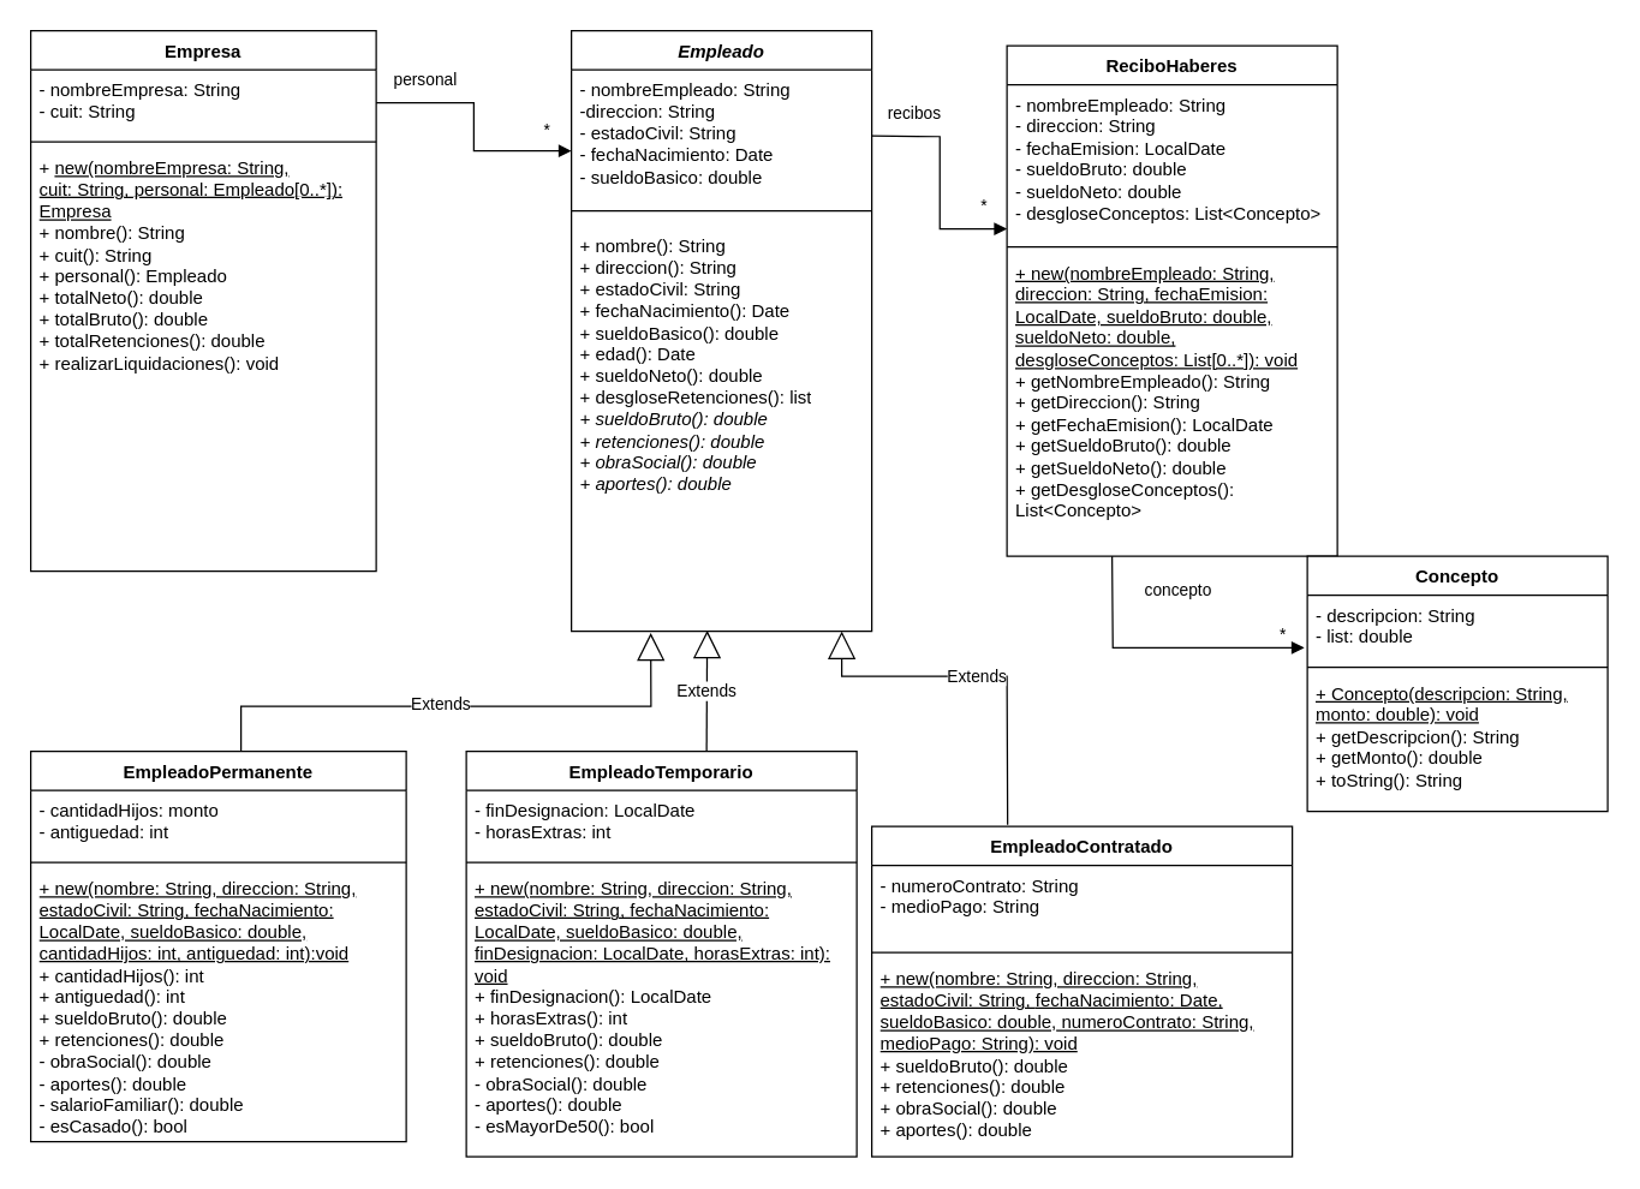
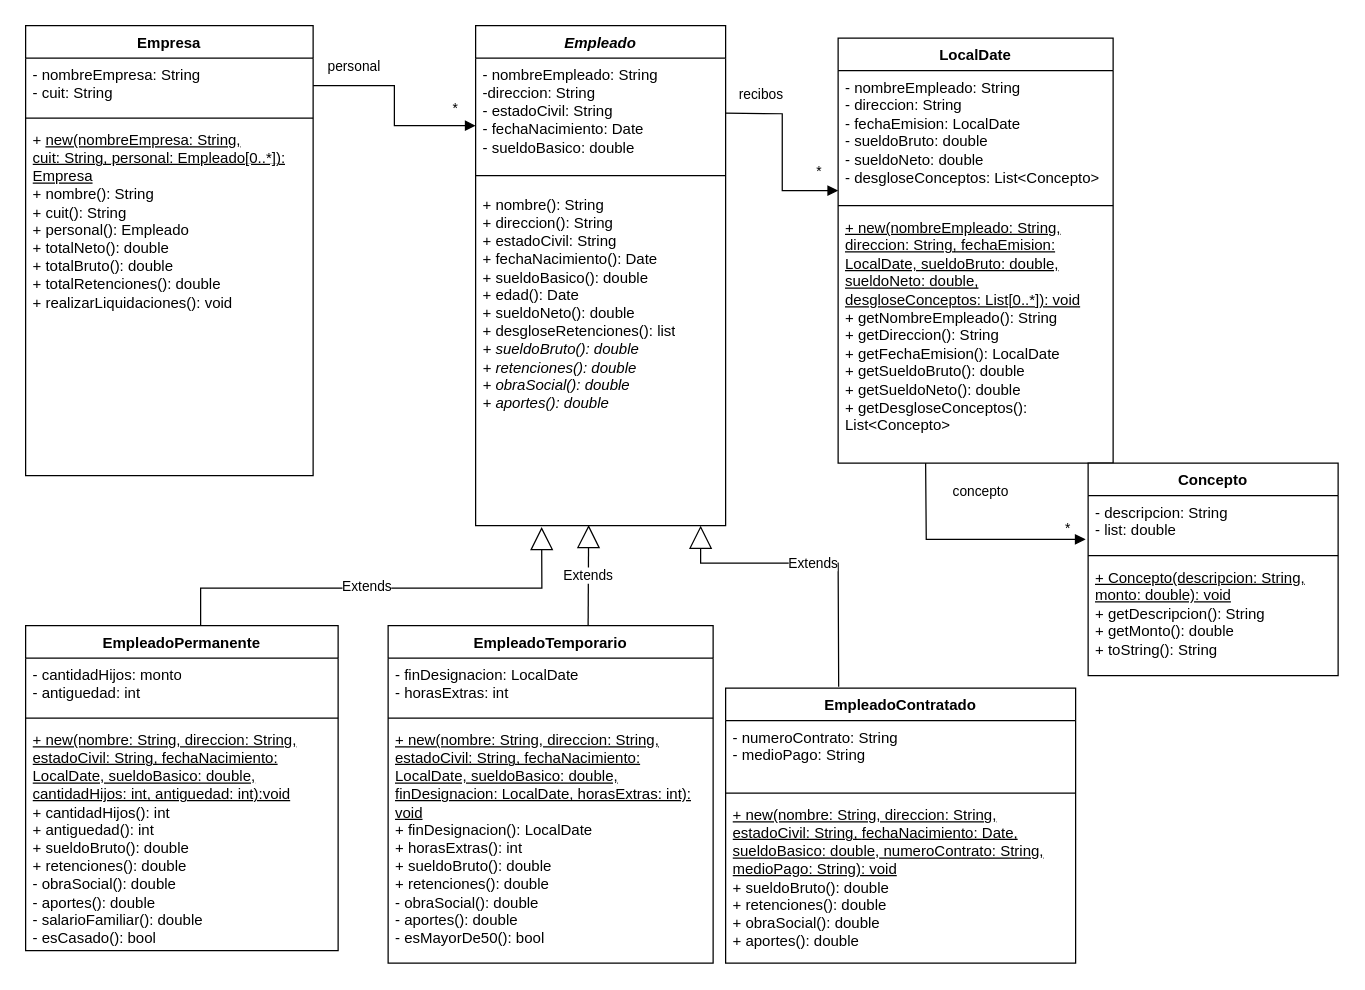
  <mxCell id="0" />
  <mxCell id="1" parent="0" />
  <mxCell id="2" value="&lt;i&gt;Empleado&lt;/i&gt;" style="swimlane;fontStyle=1;align=center;verticalAlign=top;childLayout=stackLayout;horizontal=1;startSize=26;horizontalStack=0;resizeParent=1;resizeParentMax=0;resizeLast=0;collapsible=1;marginBottom=0;whiteSpace=wrap;html=1;" vertex="1" parent="1"><mxGeometry x="380" y="20" width="200" height="400" as="geometry" /></mxCell>
  <mxCell id="3" value="- nombreEmpleado: String&lt;div&gt;-direccion: String&lt;/div&gt;&lt;div&gt;- estadoCivil: String&lt;/div&gt;&lt;div&gt;- fechaNacimiento: Date&lt;/div&gt;&lt;div&gt;- sueldoBasico: double&lt;/div&gt;" style="text;strokeColor=none;fillColor=none;align=left;verticalAlign=top;spacingLeft=4;spacingRight=4;overflow=hidden;rotatable=0;points=[[0,0.5],[1,0.5]];portConstraint=eastwest;whiteSpace=wrap;html=1;" vertex="1" parent="2"><mxGeometry y="26" width="200" height="84" as="geometry" /></mxCell>
  <mxCell id="4" value="" style="line;strokeWidth=1;fillColor=none;align=left;verticalAlign=middle;spacingTop=-1;spacingLeft=3;spacingRight=3;rotatable=0;labelPosition=right;points=[];portConstraint=eastwest;strokeColor=inherit;" vertex="1" parent="2"><mxGeometry y="110" width="200" height="20" as="geometry" /></mxCell>
  <mxCell id="5" value="+ nombre(): String&lt;div&gt;+ direccion(): String&lt;/div&gt;&lt;div&gt;+ estadoCivil: String&lt;/div&gt;&lt;div&gt;+ fechaNacimiento(): Date&lt;/div&gt;&lt;div&gt;+ sueldoBasico(): double&lt;/div&gt;&lt;div&gt;+ edad(): Date&lt;/div&gt;&lt;div&gt;+ sueldoNeto(): double&lt;/div&gt;&lt;div&gt;+ desgloseRetenciones(): list&lt;/div&gt;&lt;div&gt;&lt;i&gt;+ sueldoBruto(): double&lt;/i&gt;&lt;/div&gt;&lt;div&gt;&lt;i&gt;+ retenciones(): double&lt;/i&gt;&lt;/div&gt;&lt;div&gt;&lt;i&gt;+ obraSocial(): double&lt;/i&gt;&lt;/div&gt;&lt;div&gt;&lt;i&gt;+ aportes(): double&lt;/i&gt;&lt;/div&gt;" style="text;strokeColor=none;fillColor=none;align=left;verticalAlign=top;spacingLeft=4;spacingRight=4;overflow=hidden;rotatable=0;points=[[0,0.5],[1,0.5]];portConstraint=eastwest;whiteSpace=wrap;html=1;" vertex="1" parent="2"><mxGeometry y="130" width="200" height="270" as="geometry" /></mxCell>
- <mxCell id="6" value="ReciboHaberes" style="swimlane;fontStyle=1;align=center;verticalAlign=top;childLayout=stackLayout;horizontal=1;startSize=26;horizontalStack=0;resizeParent=1;resizeParentMax=0;resizeLast=0;collapsible=1;marginBottom=0;whiteSpace=wrap;html=1;" vertex="1" parent="1"><mxGeometry x="670" y="30" width="220" height="340" as="geometry" /></mxCell>
+ <mxCell id="6" value="LocalDate" style="swimlane;fontStyle=1;align=center;verticalAlign=top;childLayout=stackLayout;horizontal=1;startSize=26;horizontalStack=0;resizeParent=1;resizeParentMax=0;resizeLast=0;collapsible=1;marginBottom=0;whiteSpace=wrap;html=1;" vertex="1" parent="1"><mxGeometry x="670" y="30" width="220" height="340" as="geometry" /></mxCell>
  <mxCell id="7" value="&lt;div&gt;- nombreEmpleado: String&lt;/div&gt;&lt;div&gt;- direccion: String&lt;/div&gt;&lt;div&gt;- fechaEmision: LocalDate&lt;/div&gt;&lt;div&gt;- sueldoBruto: double&lt;/div&gt;&lt;div&gt;- sueldoNeto: double&lt;/div&gt;&lt;div&gt;- desgloseConceptos: List&amp;lt;Concepto&amp;gt;&lt;/div&gt;" style="text;strokeColor=none;fillColor=none;align=left;verticalAlign=top;spacingLeft=4;spacingRight=4;overflow=hidden;rotatable=0;points=[[0,0.5],[1,0.5]];portConstraint=eastwest;whiteSpace=wrap;html=1;" vertex="1" parent="6"><mxGeometry y="26" width="220" height="104" as="geometry" /></mxCell>
  <mxCell id="8" value="" style="line;strokeWidth=1;fillColor=none;align=left;verticalAlign=middle;spacingTop=-1;spacingLeft=3;spacingRight=3;rotatable=0;labelPosition=right;points=[];portConstraint=eastwest;strokeColor=inherit;" vertex="1" parent="6"><mxGeometry y="130" width="220" height="8" as="geometry" /></mxCell>
  <mxCell id="9" value="&lt;u&gt;+ new(nombreEmpleado: String, direccion: String, fechaEmision: LocalDate, sueldoBruto: double, sueldoNeto: double, desgloseConceptos: List[0..*]): void&lt;/u&gt;&lt;div&gt;&lt;div style=&quot;&quot;&gt;+ getNombreEmpleado(): String&amp;nbsp;&amp;nbsp;&lt;/div&gt;&lt;div style=&quot;&quot;&gt;+ getDireccion(): String&amp;nbsp;&amp;nbsp;&lt;/div&gt;&lt;div style=&quot;&quot;&gt;+ getFechaEmision(): LocalDate&amp;nbsp;&amp;nbsp;&lt;/div&gt;&lt;div style=&quot;&quot;&gt;+ getSueldoBruto(): double&amp;nbsp;&amp;nbsp;&lt;/div&gt;&lt;div style=&quot;&quot;&gt;+ getSueldoNeto(): double&amp;nbsp;&amp;nbsp;&lt;/div&gt;&lt;div style=&quot;&quot;&gt;+ getDesgloseConceptos(): List&amp;lt;Concepto&amp;gt;&lt;/div&gt;&lt;/div&gt;" style="text;strokeColor=none;fillColor=none;align=left;verticalAlign=top;spacingLeft=4;spacingRight=4;overflow=hidden;rotatable=0;points=[[0,0.5],[1,0.5]];portConstraint=eastwest;whiteSpace=wrap;html=1;" vertex="1" parent="6"><mxGeometry y="138" width="220" height="202" as="geometry" /></mxCell>
  <mxCell id="10" value="Empresa" style="swimlane;fontStyle=1;align=center;verticalAlign=top;childLayout=stackLayout;horizontal=1;startSize=26;horizontalStack=0;resizeParent=1;resizeParentMax=0;resizeLast=0;collapsible=1;marginBottom=0;whiteSpace=wrap;html=1;" vertex="1" parent="1"><mxGeometry x="20" y="20" width="230" height="360" as="geometry" /></mxCell>
  <mxCell id="11" value="- nombreEmpresa: String&lt;div&gt;- cuit: String&lt;/div&gt;" style="text;strokeColor=none;fillColor=none;align=left;verticalAlign=top;spacingLeft=4;spacingRight=4;overflow=hidden;rotatable=0;points=[[0,0.5],[1,0.5]];portConstraint=eastwest;whiteSpace=wrap;html=1;" vertex="1" parent="10"><mxGeometry y="26" width="230" height="44" as="geometry" /></mxCell>
  <mxCell id="12" value="" style="line;strokeWidth=1;fillColor=none;align=left;verticalAlign=middle;spacingTop=-1;spacingLeft=3;spacingRight=3;rotatable=0;labelPosition=right;points=[];portConstraint=eastwest;strokeColor=inherit;" vertex="1" parent="10"><mxGeometry y="70" width="230" height="8" as="geometry" /></mxCell>
  <mxCell id="13" value="+ &lt;u&gt;new(nombreEmpresa: String,&lt;/u&gt;&lt;div&gt;&lt;u&gt;cuit: String, personal: Empleado[0..*]):&lt;/u&gt;&lt;/div&gt;&lt;div&gt;&lt;u&gt;Empresa&lt;/u&gt;&lt;/div&gt;&lt;div&gt;+ nombre(): String&lt;/div&gt;&lt;div&gt;+ cuit(): String&lt;/div&gt;&lt;div&gt;+ personal(): Empleado&lt;/div&gt;&lt;div&gt;+ totalNeto(): double&lt;/div&gt;&lt;div&gt;+ totalBruto(): double&lt;/div&gt;&lt;div&gt;+ totalRetenciones(): double&lt;/div&gt;&lt;div&gt;+ realizarLiquidaciones(): void&lt;/div&gt;" style="text;strokeColor=none;fillColor=none;align=left;verticalAlign=top;spacingLeft=4;spacingRight=4;overflow=hidden;rotatable=0;points=[[0,0.5],[1,0.5]];portConstraint=eastwest;whiteSpace=wrap;html=1;" vertex="1" parent="10"><mxGeometry y="78" width="230" height="282" as="geometry" /></mxCell>
  <mxCell id="14" value="EmpleadoTemporario" style="swimlane;fontStyle=1;align=center;verticalAlign=top;childLayout=stackLayout;horizontal=1;startSize=26;horizontalStack=0;resizeParent=1;resizeParentMax=0;resizeLast=0;collapsible=1;marginBottom=0;whiteSpace=wrap;html=1;" vertex="1" parent="1"><mxGeometry x="310" y="500" width="260" height="270" as="geometry" /></mxCell>
  <mxCell id="15" value="&lt;div&gt;- finDesignacion: LocalDate&lt;/div&gt;&lt;div&gt;- horasExtras: int&lt;/div&gt;" style="text;strokeColor=none;fillColor=none;align=left;verticalAlign=top;spacingLeft=4;spacingRight=4;overflow=hidden;rotatable=0;points=[[0,0.5],[1,0.5]];portConstraint=eastwest;whiteSpace=wrap;html=1;" vertex="1" parent="14"><mxGeometry y="26" width="260" height="44" as="geometry" /></mxCell>
  <mxCell id="16" value="" style="line;strokeWidth=1;fillColor=none;align=left;verticalAlign=middle;spacingTop=-1;spacingLeft=3;spacingRight=3;rotatable=0;labelPosition=right;points=[];portConstraint=eastwest;strokeColor=inherit;" vertex="1" parent="14"><mxGeometry y="70" width="260" height="8" as="geometry" /></mxCell>
  <mxCell id="17" value="&lt;u&gt;+ new(nombre: String, direccion: String, estadoCivil: String, fechaNacimiento: LocalDate, sueldoBasico: double, finDesignacion: LocalDate, horasExtras: int): void&lt;/u&gt;&lt;div&gt;&lt;div style=&quot;&quot;&gt;+ finDesignacion(): LocalDate&lt;/div&gt;&lt;div style=&quot;&quot;&gt;+ horasExtras(): int&lt;/div&gt;&lt;div style=&quot;&quot;&gt;+ sueldoBruto(): double&lt;/div&gt;&lt;div style=&quot;&quot;&gt;+ retenciones(): double&lt;/div&gt;&lt;div style=&quot;&quot;&gt;&lt;span style=&quot;background-color: transparent; color: light-dark(rgb(0, 0, 0), rgb(255, 255, 255));&quot;&gt;- obraSocial(): double&lt;/span&gt;&lt;/div&gt;&lt;div style=&quot;&quot;&gt;- aportes(): double&lt;/div&gt;&lt;div style=&quot;&quot;&gt;- esMayorDe50(): bool&lt;/div&gt;&lt;/div&gt;" style="text;strokeColor=none;fillColor=none;align=left;verticalAlign=top;spacingLeft=4;spacingRight=4;overflow=hidden;rotatable=0;points=[[0,0.5],[1,0.5]];portConstraint=eastwest;whiteSpace=wrap;html=1;" vertex="1" parent="14"><mxGeometry y="78" width="260" height="192" as="geometry" /></mxCell>
  <mxCell id="18" value="EmpleadoPermanente" style="swimlane;fontStyle=1;align=center;verticalAlign=top;childLayout=stackLayout;horizontal=1;startSize=26;horizontalStack=0;resizeParent=1;resizeParentMax=0;resizeLast=0;collapsible=1;marginBottom=0;whiteSpace=wrap;html=1;" vertex="1" parent="1"><mxGeometry x="20" y="500" width="250" height="260" as="geometry" /></mxCell>
  <mxCell id="19" value="&lt;div&gt;- cantidadHijos: monto&lt;/div&gt;&lt;div&gt;- antiguedad: int&amp;nbsp;&lt;/div&gt;" style="text;strokeColor=none;fillColor=none;align=left;verticalAlign=top;spacingLeft=4;spacingRight=4;overflow=hidden;rotatable=0;points=[[0,0.5],[1,0.5]];portConstraint=eastwest;whiteSpace=wrap;html=1;" vertex="1" parent="18"><mxGeometry y="26" width="250" height="44" as="geometry" /></mxCell>
  <mxCell id="20" value="" style="line;strokeWidth=1;fillColor=none;align=left;verticalAlign=middle;spacingTop=-1;spacingLeft=3;spacingRight=3;rotatable=0;labelPosition=right;points=[];portConstraint=eastwest;strokeColor=inherit;" vertex="1" parent="18"><mxGeometry y="70" width="250" height="8" as="geometry" /></mxCell>
  <mxCell id="21" value="&lt;u&gt;+ new(nombre: String, direccion: String, estadoCivil: String, fechaNacimiento: LocalDate, sueldoBasico: double, cantidadHijos: int, antiguedad: int):void&lt;/u&gt;&lt;div&gt;&lt;div&gt;+ cantidadHijos(): int&lt;/div&gt;&lt;div&gt;+ antiguedad(): int&lt;/div&gt;&lt;div&gt;+ sueldoBruto(): double&lt;/div&gt;&lt;div&gt;+ retenciones(): double&lt;/div&gt;&lt;/div&gt;&lt;div&gt;&lt;div&gt;- obraSocial(): double&lt;/div&gt;&lt;div&gt;- aportes(): double&lt;/div&gt;&lt;div&gt;- salarioFamiliar(): double&lt;/div&gt;&lt;div&gt;- esCasado(): bool&lt;/div&gt;&lt;/div&gt;" style="text;strokeColor=none;fillColor=none;align=left;verticalAlign=top;spacingLeft=4;spacingRight=4;overflow=hidden;rotatable=0;points=[[0,0.5],[1,0.5]];portConstraint=eastwest;whiteSpace=wrap;html=1;" vertex="1" parent="18"><mxGeometry y="78" width="250" height="182" as="geometry" /></mxCell>
  <mxCell id="22" value="personal" style="endArrow=block;endFill=1;html=1;edgeStyle=orthogonalEdgeStyle;align=left;verticalAlign=top;rounded=0;exitX=1;exitY=0.5;exitDx=0;exitDy=0;entryX=0;entryY=0.643;entryDx=0;entryDy=0;entryPerimeter=0;" edge="1" parent="1" source="11" target="3"><mxGeometry x="-0.876" y="28" relative="1" as="geometry"><mxPoint x="250" y="300" as="sourcePoint" /><mxPoint x="410" y="300" as="targetPoint" /><mxPoint as="offset" /></mxGeometry></mxCell>
  <mxCell id="23" value="*" style="edgeLabel;resizable=0;html=1;align=left;verticalAlign=bottom;" connectable="0" vertex="1" parent="22"><mxGeometry x="-1" relative="1" as="geometry"><mxPoint x="110" y="26" as="offset" /></mxGeometry></mxCell>
  <mxCell id="24" value="Extends" style="endArrow=block;endSize=16;endFill=0;html=1;rounded=0;entryX=0.264;entryY=1.004;entryDx=0;entryDy=0;entryPerimeter=0;" edge="1" parent="1" target="5"><mxGeometry x="-0.015" y="1" width="160" relative="1" as="geometry"><mxPoint x="160" y="480" as="sourcePoint" /><mxPoint x="500" y="290" as="targetPoint" /><Array as="points"><mxPoint x="160" y="480" /><mxPoint x="160" y="500" /><mxPoint x="160" y="470" /><mxPoint x="270" y="470" /><mxPoint x="433" y="470" /></Array><mxPoint as="offset" /></mxGeometry></mxCell>
  <mxCell id="25" value="recibos" style="endArrow=block;endFill=1;html=1;edgeStyle=orthogonalEdgeStyle;align=left;verticalAlign=top;rounded=0;exitX=1;exitY=0.5;exitDx=0;exitDy=0;entryX=0;entryY=0.923;entryDx=0;entryDy=0;entryPerimeter=0;" edge="1" parent="1" target="7"><mxGeometry x="-0.876" y="28" relative="1" as="geometry"><mxPoint x="579.5" y="90" as="sourcePoint" /><mxPoint x="709.5" y="122" as="targetPoint" /><mxPoint as="offset" /></mxGeometry></mxCell>
  <mxCell id="26" value="*" style="edgeLabel;resizable=0;html=1;align=left;verticalAlign=bottom;" connectable="0" vertex="1" parent="25"><mxGeometry x="-1" relative="1" as="geometry"><mxPoint x="71" y="55" as="offset" /></mxGeometry></mxCell>
  <mxCell id="27" value="Extends" style="endArrow=block;endSize=16;endFill=0;html=1;rounded=0;entryX=0.452;entryY=0.998;entryDx=0;entryDy=0;entryPerimeter=0;" edge="1" parent="1" target="5"><mxGeometry width="160" relative="1" as="geometry"><mxPoint x="470" y="500" as="sourcePoint" /><mxPoint x="630" y="480" as="targetPoint" /></mxGeometry></mxCell>
  <mxCell id="28" value="EmpleadoContratado" style="swimlane;fontStyle=1;align=center;verticalAlign=top;childLayout=stackLayout;horizontal=1;startSize=26;horizontalStack=0;resizeParent=1;resizeParentMax=0;resizeLast=0;collapsible=1;marginBottom=0;whiteSpace=wrap;html=1;" vertex="1" parent="1"><mxGeometry x="580" y="550" width="280" height="220" as="geometry" /></mxCell>
  <mxCell id="29" value="&lt;div&gt;- numeroContrato: String&lt;/div&gt;&lt;div&gt;- medioPago: String&lt;/div&gt;" style="text;strokeColor=none;fillColor=none;align=left;verticalAlign=top;spacingLeft=4;spacingRight=4;overflow=hidden;rotatable=0;points=[[0,0.5],[1,0.5]];portConstraint=eastwest;whiteSpace=wrap;html=1;" vertex="1" parent="28"><mxGeometry y="26" width="280" height="54" as="geometry" /></mxCell>
  <mxCell id="30" value="" style="line;strokeWidth=1;fillColor=none;align=left;verticalAlign=middle;spacingTop=-1;spacingLeft=3;spacingRight=3;rotatable=0;labelPosition=right;points=[];portConstraint=eastwest;strokeColor=inherit;" vertex="1" parent="28"><mxGeometry y="80" width="280" height="8" as="geometry" /></mxCell>
  <mxCell id="31" value="&lt;div&gt;&lt;u&gt;+ new(nombre: String, direccion: String, estadoCivil: String,&amp;nbsp;&lt;span style=&quot;background-color: transparent; color: light-dark(rgb(0, 0, 0), rgb(255, 255, 255));&quot;&gt;fechaNacimiento: Date, sueldoBasico: double,&lt;/span&gt;&lt;span style=&quot;background-color: transparent; color: light-dark(rgb(0, 0, 0), rgb(255, 255, 255));&quot;&gt;&amp;nbsp;numeroContrato: String, medioPago: String): void&lt;/span&gt;&lt;/u&gt;&lt;/div&gt;&lt;div&gt;&lt;div&gt;+ sueldoBruto(): double&lt;/div&gt;&lt;div&gt;+ retenciones(): double&lt;/div&gt;&lt;div&gt;+ obraSocial(): double&lt;/div&gt;&lt;div&gt;+ aportes(): double&lt;/div&gt;&lt;/div&gt;&lt;div&gt;&lt;u&gt;&lt;span style=&quot;background-color: transparent; color: light-dark(rgb(0, 0, 0), rgb(255, 255, 255));&quot;&gt;&lt;br&gt;&lt;/span&gt;&lt;/u&gt;&lt;/div&gt;&lt;div&gt;&lt;u&gt;&lt;span style=&quot;background-color: transparent; color: light-dark(rgb(0, 0, 0), rgb(255, 255, 255));&quot;&gt;&lt;br&gt;&lt;/span&gt;&lt;/u&gt;&lt;/div&gt;&lt;div&gt;&lt;u&gt;&lt;span style=&quot;background-color: transparent; color: light-dark(rgb(0, 0, 0), rgb(255, 255, 255));&quot;&gt;&lt;br&gt;&lt;/span&gt;&lt;/u&gt;&lt;/div&gt;" style="text;strokeColor=none;fillColor=none;align=left;verticalAlign=top;spacingLeft=4;spacingRight=4;overflow=hidden;rotatable=0;points=[[0,0.5],[1,0.5]];portConstraint=eastwest;whiteSpace=wrap;html=1;" vertex="1" parent="28"><mxGeometry y="88" width="280" height="132" as="geometry" /></mxCell>
  <mxCell id="32" value="Extends" style="endArrow=block;endSize=16;endFill=0;html=1;rounded=0;exitX=0.323;exitY=-0.005;exitDx=0;exitDy=0;exitPerimeter=0;entryX=0.9;entryY=1;entryDx=0;entryDy=0;entryPerimeter=0;" edge="1" parent="1" source="28" target="5"><mxGeometry width="160" relative="1" as="geometry"><mxPoint x="640" y="450" as="sourcePoint" /><mxPoint x="800" y="450" as="targetPoint" /><Array as="points"><mxPoint x="670" y="450" /><mxPoint x="560" y="450" /></Array><mxPoint as="offset" /></mxGeometry></mxCell>
  <mxCell id="33" value="Concepto" style="swimlane;fontStyle=1;align=center;verticalAlign=top;childLayout=stackLayout;horizontal=1;startSize=26;horizontalStack=0;resizeParent=1;resizeParentMax=0;resizeLast=0;collapsible=1;marginBottom=0;whiteSpace=wrap;html=1;" vertex="1" parent="1"><mxGeometry x="870" y="370" width="200" height="170" as="geometry" /></mxCell>
  <mxCell id="34" value="&lt;div&gt;- descripcion: String&amp;nbsp;&amp;nbsp;&lt;/div&gt;&lt;div&gt;- list: double&lt;/div&gt;" style="text;strokeColor=none;fillColor=none;align=left;verticalAlign=top;spacingLeft=4;spacingRight=4;overflow=hidden;rotatable=0;points=[[0,0.5],[1,0.5]];portConstraint=eastwest;whiteSpace=wrap;html=1;" vertex="1" parent="33"><mxGeometry y="26" width="200" height="44" as="geometry" /></mxCell>
  <mxCell id="35" value="" style="line;strokeWidth=1;fillColor=none;align=left;verticalAlign=middle;spacingTop=-1;spacingLeft=3;spacingRight=3;rotatable=0;labelPosition=right;points=[];portConstraint=eastwest;strokeColor=inherit;" vertex="1" parent="33"><mxGeometry y="70" width="200" height="8" as="geometry" /></mxCell>
  <mxCell id="36" value="&lt;div&gt;&lt;u&gt;+ Concepto(descripcion: String, monto: double): void&lt;/u&gt;&lt;/div&gt;&lt;div&gt;+ getDescripcion(): String&amp;nbsp;&amp;nbsp;&lt;/div&gt;&lt;div&gt;+ getMonto(): double&amp;nbsp;&amp;nbsp;&lt;/div&gt;&lt;div&gt;+ toString(): String&lt;/div&gt;" style="text;strokeColor=none;fillColor=none;align=left;verticalAlign=top;spacingLeft=4;spacingRight=4;overflow=hidden;rotatable=0;points=[[0,0.5],[1,0.5]];portConstraint=eastwest;whiteSpace=wrap;html=1;" vertex="1" parent="33"><mxGeometry y="78" width="200" height="92" as="geometry" /></mxCell>
  <mxCell id="37" value="concepto" style="endArrow=block;endFill=1;html=1;edgeStyle=orthogonalEdgeStyle;align=left;verticalAlign=top;rounded=0;entryX=-0.01;entryY=0.795;entryDx=0;entryDy=0;entryPerimeter=0;" edge="1" parent="1" target="34"><mxGeometry x="-0.892" y="20" relative="1" as="geometry"><mxPoint x="740" y="370" as="sourcePoint" /><mxPoint x="825" y="486" as="targetPoint" /><mxPoint as="offset" /></mxGeometry></mxCell>
  <mxCell id="38" value="*" style="edgeLabel;resizable=0;html=1;align=left;verticalAlign=bottom;" connectable="0" vertex="1" parent="37"><mxGeometry x="-1" relative="1" as="geometry"><mxPoint x="110" y="60" as="offset" /></mxGeometry></mxCell>
